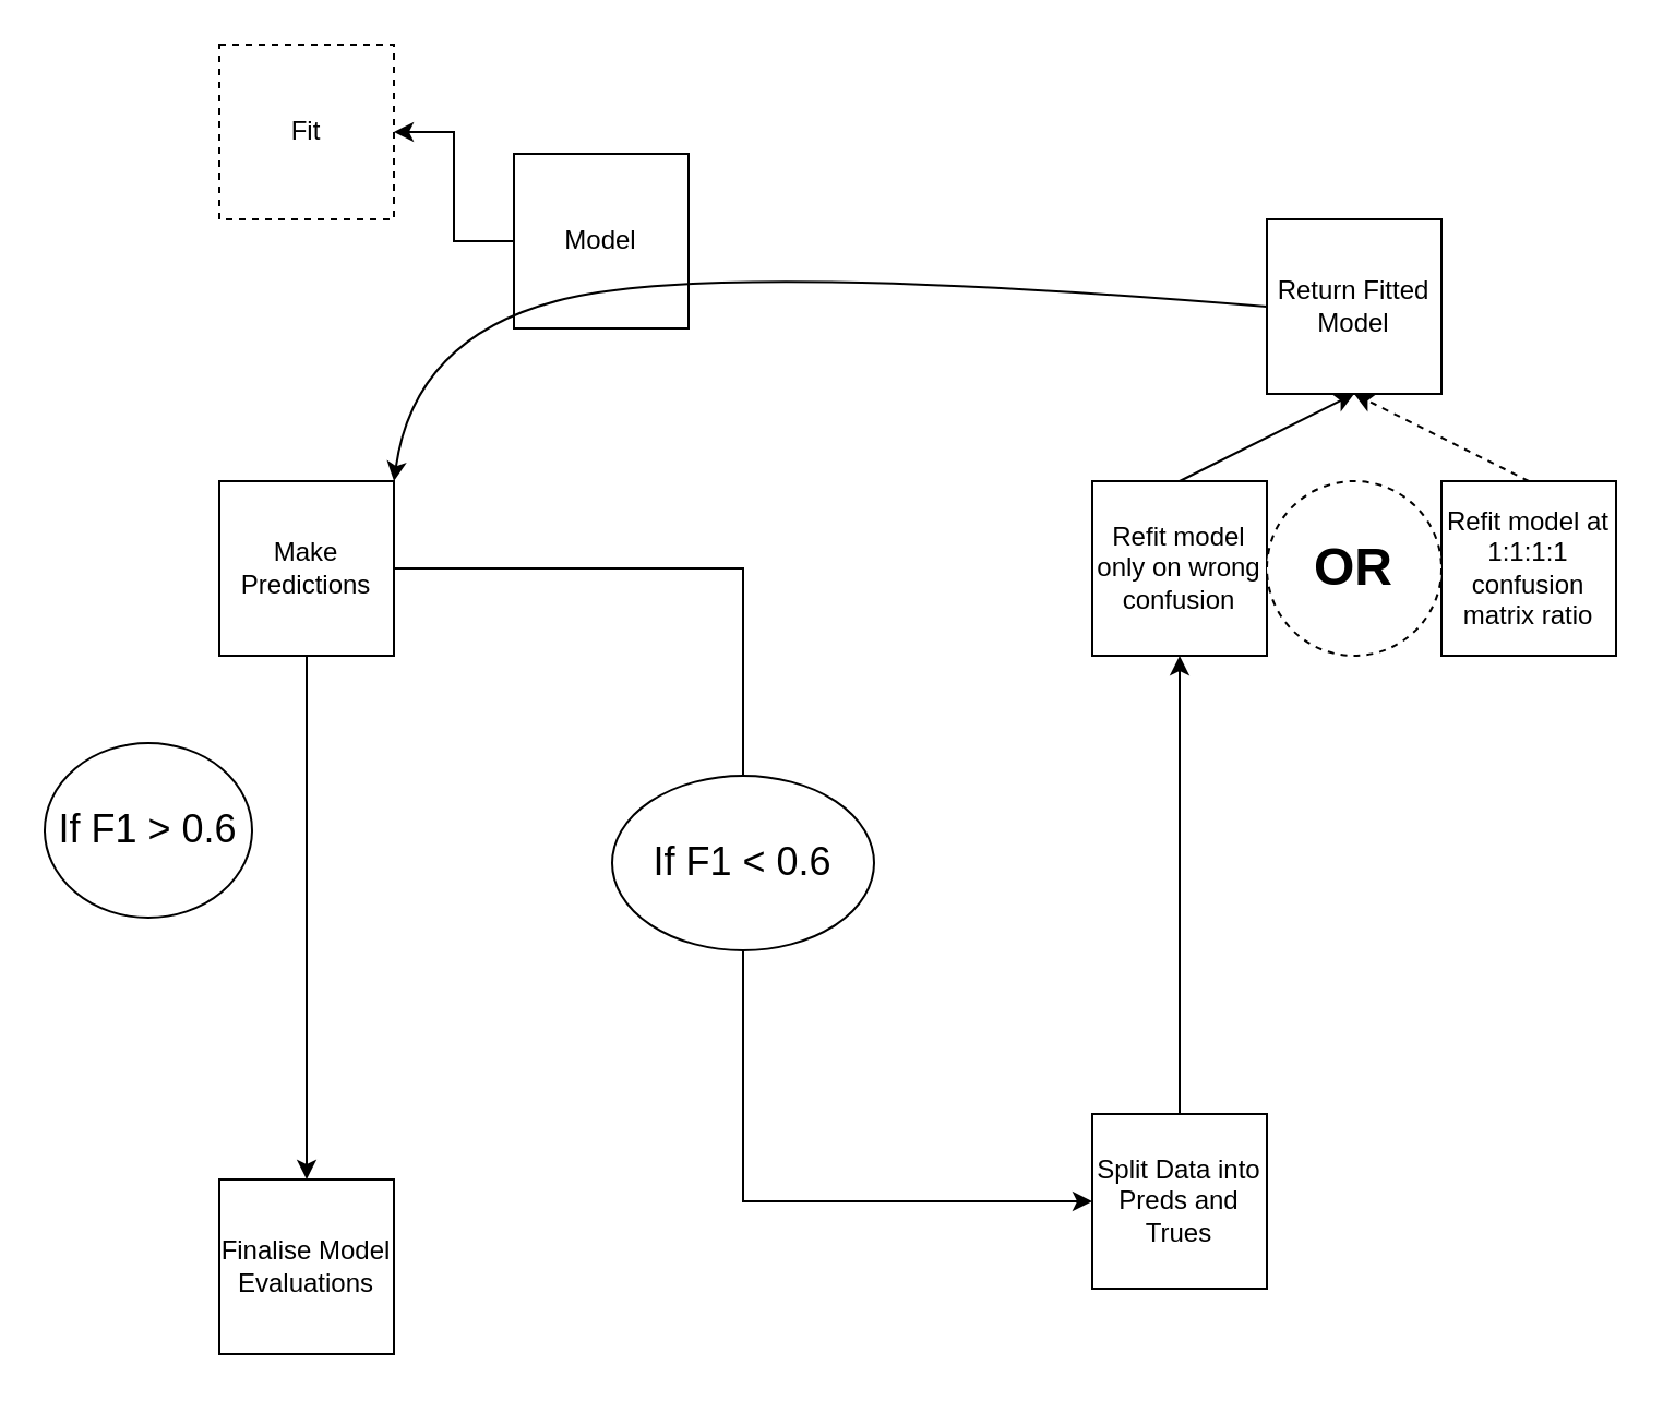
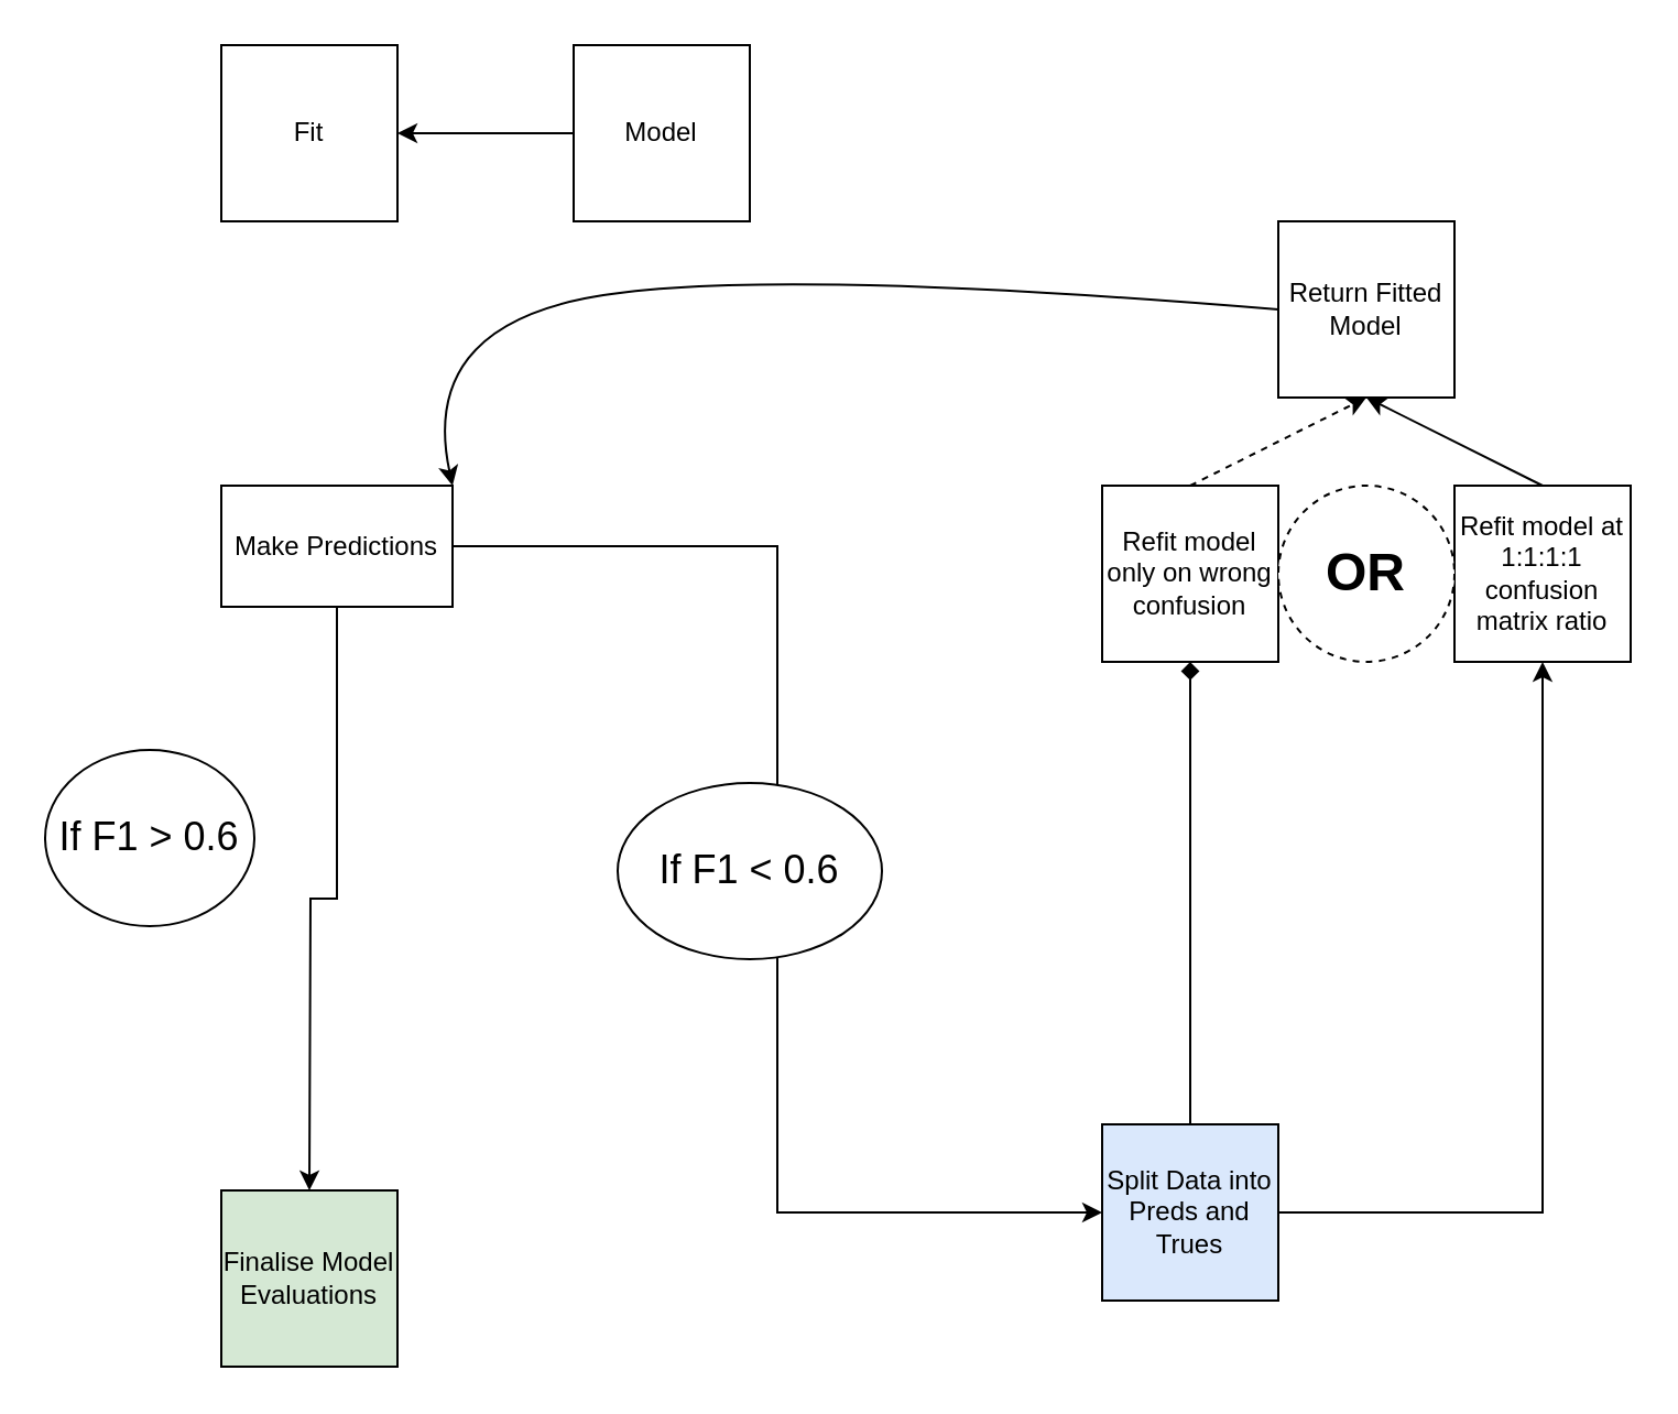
  <mxCell id="0" />
  <mxCell id="1" parent="0" />
  <mxCell id="2" value="" style="edgeStyle=orthogonalEdgeStyle;rounded=0;orthogonalLoop=1;jettySize=auto;html=1;" edge="1" parent="1" source="3" target="13"><mxGeometry relative="1" as="geometry" /></mxCell>
- <mxCell id="3" value="Model" style="whiteSpace=wrap;html=1;aspect=fixed;" vertex="1" parent="1"><mxGeometry x="235" y="70" width="80" height="80" as="geometry" /></mxCell>
+ <mxCell id="3" value="Model" style="whiteSpace=wrap;html=1;aspect=fixed;" vertex="1" parent="1"><mxGeometry x="260" y="20" width="80" height="80" as="geometry" /></mxCell>
  <mxCell id="4" style="edgeStyle=orthogonalEdgeStyle;rounded=0;orthogonalLoop=1;jettySize=auto;html=1;exitX=1;exitY=0.5;exitDx=0;exitDy=0;entryX=0;entryY=0.5;entryDx=0;entryDy=0;" edge="1" parent="1" source="6" target="10"><mxGeometry relative="1" as="geometry" /></mxCell>
  <mxCell id="5" style="edgeStyle=orthogonalEdgeStyle;rounded=0;orthogonalLoop=1;jettySize=auto;html=1;exitX=0.5;exitY=1;exitDx=0;exitDy=0;" edge="1" parent="1" source="6"><mxGeometry relative="1" as="geometry"><mxPoint x="140" y="540" as="targetPoint" /></mxGeometry></mxCell>
- <mxCell id="6" value="Make Predictions" style="whiteSpace=wrap;html=1;aspect=fixed;" vertex="1" parent="1"><mxGeometry x="100" y="220" width="80" height="80" as="geometry" /></mxCell>
- <mxCell id="7" value="Finalise Model Evaluations" style="whiteSpace=wrap;html=1;aspect=fixed;" vertex="1" parent="1"><mxGeometry x="100" y="540" width="80" height="80" as="geometry" /></mxCell>
- <mxCell id="8" value="" style="edgeStyle=orthogonalEdgeStyle;rounded=0;orthogonalLoop=1;jettySize=auto;html=1;" edge="1" parent="1" source="10" target="11"><mxGeometry relative="1" as="geometry" /></mxCell>
- <mxCell id="10" value="Split Data into Preds and Trues" style="whiteSpace=wrap;html=1;aspect=fixed;" vertex="1" parent="1"><mxGeometry x="500" y="510" width="80" height="80" as="geometry" /></mxCell>
+ <mxCell id="6" value="Make Predictions" style="whiteSpace=wrap;html=1;aspect=fixed;" vertex="1" parent="1"><mxGeometry x="100" y="220" width="105" height="55" as="geometry" /></mxCell>
+ <mxCell id="7" value="Finalise Model Evaluations" style="whiteSpace=wrap;html=1;aspect=fixed;fillColor=#d5e8d4;" vertex="1" parent="1"><mxGeometry x="100" y="540" width="80" height="80" as="geometry" /></mxCell>
+ <mxCell id="8" value="" style="edgeStyle=orthogonalEdgeStyle;rounded=0;orthogonalLoop=1;jettySize=auto;html=1;endArrow=diamond;" edge="1" parent="1" source="10" target="11"><mxGeometry relative="1" as="geometry" /></mxCell>
+ <mxCell id="9" value="" style="edgeStyle=orthogonalEdgeStyle;rounded=0;orthogonalLoop=1;jettySize=auto;html=1;" edge="1" parent="1" source="10" target="12"><mxGeometry relative="1" as="geometry" /></mxCell>
+ <mxCell id="10" value="Split Data into Preds and Trues" style="whiteSpace=wrap;html=1;aspect=fixed;fillColor=#dae8fc;" vertex="1" parent="1"><mxGeometry x="500" y="510" width="80" height="80" as="geometry" /></mxCell>
  <mxCell id="11" value="Refit model only on wrong confusion" style="whiteSpace=wrap;html=1;aspect=fixed;" vertex="1" parent="1"><mxGeometry x="500" y="220" width="80" height="80" as="geometry" /></mxCell>
  <mxCell id="12" value="Refit model at 1:1:1:1 confusion matrix ratio" style="whiteSpace=wrap;html=1;aspect=fixed;" vertex="1" parent="1"><mxGeometry x="660" y="220" width="80" height="80" as="geometry" /></mxCell>
- <mxCell id="13" value="Fit" style="whiteSpace=wrap;html=1;aspect=fixed;dashed=1;" vertex="1" parent="1"><mxGeometry x="100" y="20" width="80" height="80" as="geometry" /></mxCell>
+ <mxCell id="13" value="Fit" style="whiteSpace=wrap;html=1;aspect=fixed;" vertex="1" parent="1"><mxGeometry x="100" y="20" width="80" height="80" as="geometry" /></mxCell>
  <mxCell id="14" value="&lt;font style=&quot;font-size: 18px;&quot;&gt;If F1 &amp;lt; 0.6&lt;/font&gt;" style="ellipse;whiteSpace=wrap;html=1;" vertex="1" parent="1"><mxGeometry x="280" y="355" width="120" height="80" as="geometry" /></mxCell>
  <mxCell id="15" value="&lt;font style=&quot;font-size: 18px;&quot;&gt;If F1 &amp;gt; 0.6&lt;/font&gt;" style="ellipse;whiteSpace=wrap;html=1;" vertex="1" parent="1"><mxGeometry x="20" y="340" width="95" height="80" as="geometry" /></mxCell>
  <mxCell id="16" value="&lt;font style=&quot;font-size: 24px;&quot;&gt;&lt;b&gt;OR&lt;/b&gt;&lt;/font&gt;" style="ellipse;whiteSpace=wrap;html=1;dashed=1;" vertex="1" parent="1"><mxGeometry x="580" y="220" width="80" height="80" as="geometry" /></mxCell>
  <mxCell id="17" value="Return Fitted Model" style="whiteSpace=wrap;html=1;aspect=fixed;" vertex="1" parent="1"><mxGeometry x="580" y="100" width="80" height="80" as="geometry" /></mxCell>
- <mxCell id="18" value="" style="endArrow=classic;html=1;rounded=0;exitX=0.5;exitY=0;exitDx=0;exitDy=0;entryX=0.5;entryY=1;entryDx=0;entryDy=0;" edge="1" parent="1" source="11" target="17"><mxGeometry width="50" height="50" relative="1" as="geometry"><mxPoint x="350" y="280" as="sourcePoint" /><mxPoint x="400" y="230" as="targetPoint" /></mxGeometry></mxCell>
- <mxCell id="19" value="" style="endArrow=classic;html=1;rounded=0;exitX=0.5;exitY=0;exitDx=0;exitDy=0;entryX=0.5;entryY=1;entryDx=0;entryDy=0;dashed=1;" edge="1" parent="1" source="12" target="17"><mxGeometry width="50" height="50" relative="1" as="geometry"><mxPoint x="680" y="180" as="sourcePoint" /><mxPoint x="760" y="140" as="targetPoint" /></mxGeometry></mxCell>
+ <mxCell id="18" value="" style="endArrow=classic;html=1;rounded=0;exitX=0.5;exitY=0;exitDx=0;exitDy=0;entryX=0.5;entryY=1;entryDx=0;entryDy=0;dashed=1;" edge="1" parent="1" source="11" target="17"><mxGeometry width="50" height="50" relative="1" as="geometry"><mxPoint x="350" y="280" as="sourcePoint" /><mxPoint x="400" y="230" as="targetPoint" /></mxGeometry></mxCell>
+ <mxCell id="19" value="" style="endArrow=classic;html=1;rounded=0;exitX=0.5;exitY=0;exitDx=0;exitDy=0;entryX=0.5;entryY=1;entryDx=0;entryDy=0;" edge="1" parent="1" source="12" target="17"><mxGeometry width="50" height="50" relative="1" as="geometry"><mxPoint x="680" y="180" as="sourcePoint" /><mxPoint x="760" y="140" as="targetPoint" /></mxGeometry></mxCell>
  <mxCell id="20" value="" style="curved=1;endArrow=classic;html=1;rounded=0;exitX=0;exitY=0.5;exitDx=0;exitDy=0;entryX=1;entryY=0;entryDx=0;entryDy=0;" edge="1" parent="1" source="17" target="6"><mxGeometry width="50" height="50" relative="1" as="geometry"><mxPoint x="350" y="280" as="sourcePoint" /><mxPoint x="230" y="190" as="targetPoint" /><Array as="points"><mxPoint x="340" y="120" /><mxPoint x="190" y="150" /></Array></mxGeometry></mxCell>
